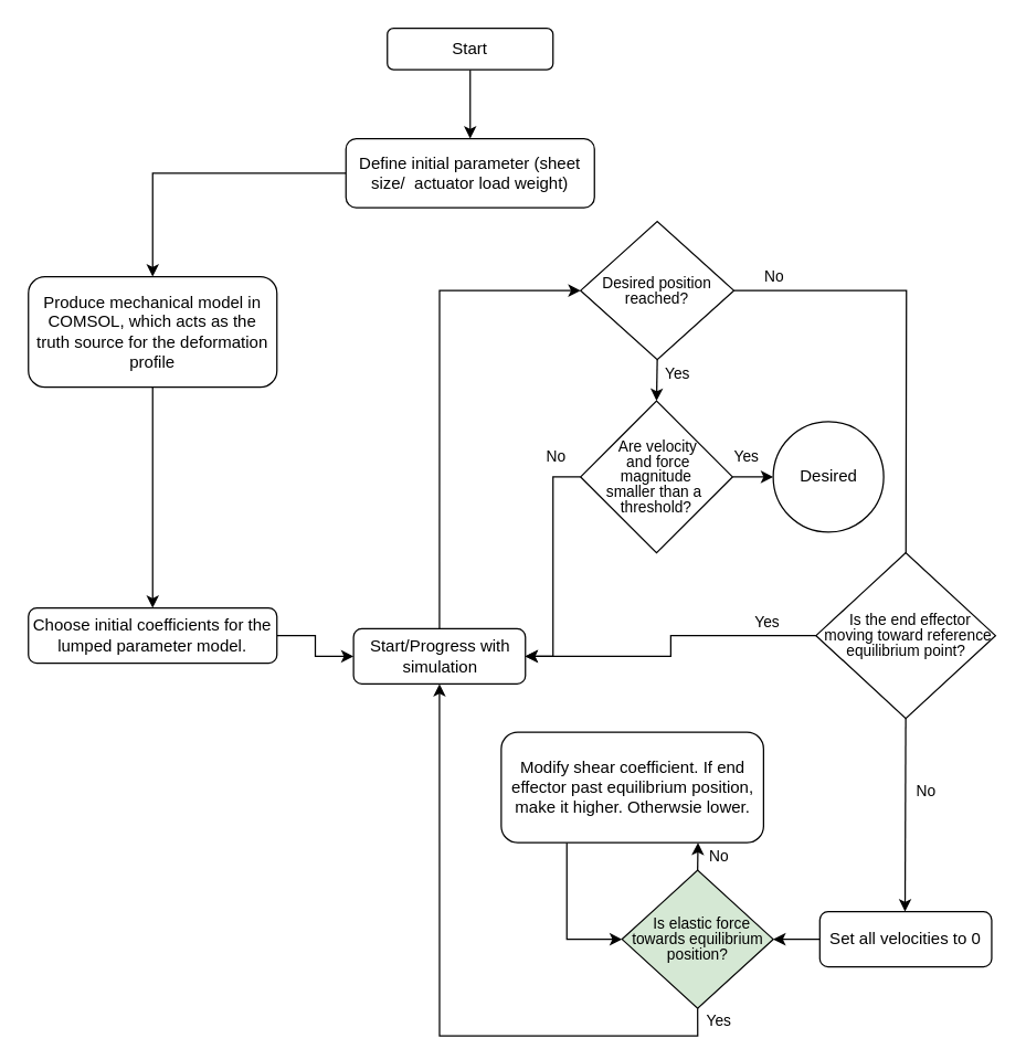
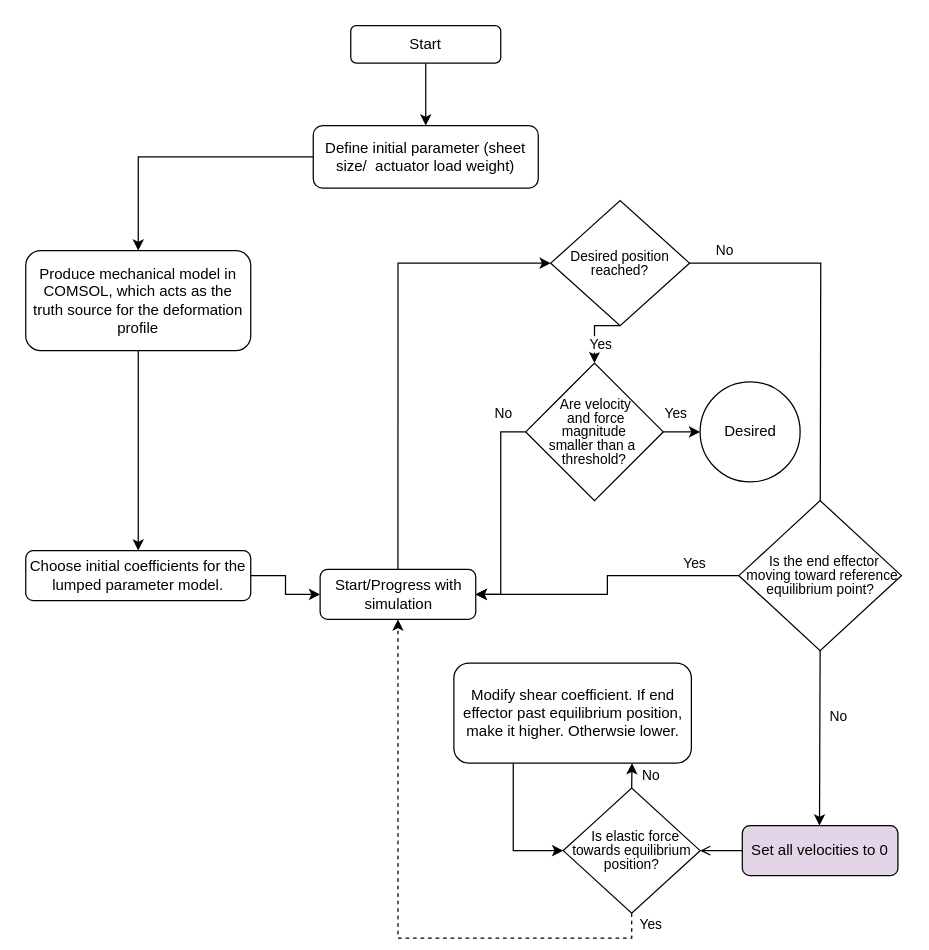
  <mxCell id="0" />
  <mxCell id="1" parent="0" />
  <mxCell id="2" style="edgeStyle=orthogonalEdgeStyle;rounded=0;orthogonalLoop=1;jettySize=auto;html=1;exitX=0.5;exitY=1;exitDx=0;exitDy=0;entryX=0.5;entryY=0;entryDx=0;entryDy=0;" edge="1" parent="1" source="3" target="5"><mxGeometry relative="1" as="geometry"><mxPoint x="360" y="90" as="targetPoint" /><Array as="points"><mxPoint x="340" y="90" /></Array></mxGeometry></mxCell>
  <mxCell id="3" value="Start" style="rounded=1;whiteSpace=wrap;html=1;fontSize=12;glass=0;strokeWidth=1;shadow=0;" parent="1" vertex="1"><mxGeometry x="280" y="20" width="120" height="30" as="geometry" /></mxCell>
  <mxCell id="4" style="edgeStyle=orthogonalEdgeStyle;rounded=0;orthogonalLoop=1;jettySize=auto;html=1;exitX=0;exitY=0.5;exitDx=0;exitDy=0;" edge="1" parent="1" source="5" target="7"><mxGeometry relative="1" as="geometry" /></mxCell>
  <mxCell id="5" value="Define initial parameter (sheet size/&amp;nbsp; actuator load weight)" style="rounded=1;whiteSpace=wrap;html=1;fontSize=12;glass=0;strokeWidth=1;shadow=0;" vertex="1" parent="1"><mxGeometry x="250" y="100" width="180" height="50" as="geometry" /></mxCell>
  <mxCell id="6" style="edgeStyle=orthogonalEdgeStyle;rounded=0;orthogonalLoop=1;jettySize=auto;html=1;exitX=0.5;exitY=1;exitDx=0;exitDy=0;" edge="1" parent="1" source="7" target="10"><mxGeometry relative="1" as="geometry" /></mxCell>
  <mxCell id="7" value="Produce mechanical model in COMSOL, which acts as the truth source for the deformation profile" style="rounded=1;whiteSpace=wrap;html=1;fontSize=12;glass=0;strokeWidth=1;shadow=0;" vertex="1" parent="1"><mxGeometry x="20" y="200" width="180" height="80" as="geometry" /></mxCell>
  <mxCell id="8" value="Desired" style="ellipse;whiteSpace=wrap;html=1;aspect=fixed;strokeWidth=1;fillColor=#ffffff;" vertex="1" parent="1"><mxGeometry x="559.5" y="305" width="80" height="80" as="geometry" /></mxCell>
  <mxCell id="9" style="edgeStyle=orthogonalEdgeStyle;rounded=0;orthogonalLoop=1;jettySize=auto;html=1;exitX=1;exitY=0.5;exitDx=0;exitDy=0;entryX=0;entryY=0.5;entryDx=0;entryDy=0;" edge="1" parent="1" source="10" target="23"><mxGeometry relative="1" as="geometry"><mxPoint x="460" y="240" as="targetPoint" /></mxGeometry></mxCell>
  <mxCell id="10" value="Choose initial coefficients for the lumped parameter model." style="rounded=1;whiteSpace=wrap;html=1;fontSize=12;glass=0;strokeWidth=1;shadow=0;" vertex="1" parent="1"><mxGeometry x="20" y="440" width="180" height="40" as="geometry" /></mxCell>
- <mxCell id="11" value="Yes" style="edgeStyle=orthogonalEdgeStyle;rounded=0;orthogonalLoop=1;jettySize=auto;html=1;exitX=0.5;exitY=1;exitDx=0;exitDy=0;entryX=0.5;entryY=1;entryDx=0;entryDy=0;" edge="1" parent="1" source="13" target="23"><mxGeometry x="-0.961" y="15" relative="1" as="geometry"><mxPoint x="340" y="680" as="targetPoint" /><mxPoint as="offset" /></mxGeometry></mxCell>
+ <mxCell id="11" value="Yes" style="edgeStyle=orthogonalEdgeStyle;rounded=0;orthogonalLoop=1;jettySize=auto;html=1;exitX=0.5;exitY=1;exitDx=0;exitDy=0;entryX=0.5;entryY=1;entryDx=0;entryDy=0;dashed=1;" edge="1" parent="1" source="13" target="23"><mxGeometry x="-0.961" y="15" relative="1" as="geometry"><mxPoint x="340" y="680" as="targetPoint" /><mxPoint as="offset" /></mxGeometry></mxCell>
  <mxCell id="12" value="No" style="edgeStyle=orthogonalEdgeStyle;rounded=0;orthogonalLoop=1;jettySize=auto;html=1;exitX=0.5;exitY=0;exitDx=0;exitDy=0;entryX=0.75;entryY=1;entryDx=0;entryDy=0;" edge="1" parent="1" source="13" target="25"><mxGeometry x="0.003" y="-15" relative="1" as="geometry"><mxPoint as="offset" /></mxGeometry></mxCell>
- <mxCell id="13" value="&lt;p style=&quot;line-height: 100% ; font-size: 11px&quot;&gt;&amp;nbsp; &amp;nbsp;Is e&lt;span&gt;lastic force&amp;nbsp; &amp;nbsp;towards equilibrium&amp;nbsp; position?&lt;/span&gt;&lt;/p&gt;" style="rhombus;whiteSpace=wrap;html=1;strokeWidth=1;fillColor=#d5e8d4;rounded=1;shadow=0;glass=0;arcSize=0;" vertex="1" parent="1"><mxGeometry x="450" y="630" width="109.5" height="100" as="geometry" /></mxCell>
+ <mxCell id="13" value="&lt;p style=&quot;line-height: 100% ; font-size: 11px&quot;&gt;&amp;nbsp; &amp;nbsp;Is e&lt;span&gt;lastic force&amp;nbsp; &amp;nbsp;towards equilibrium&amp;nbsp; position?&lt;/span&gt;&lt;/p&gt;" style="rhombus;whiteSpace=wrap;html=1;strokeWidth=1;fillColor=#ffffff;rounded=1;shadow=0;glass=0;arcSize=0;" vertex="1" parent="1"><mxGeometry x="450" y="630" width="109.5" height="100" as="geometry" /></mxCell>
  <mxCell id="14" value="No" style="edgeStyle=orthogonalEdgeStyle;rounded=0;orthogonalLoop=1;jettySize=auto;html=1;" edge="1" parent="1" source="16"><mxGeometry x="-0.845" y="10" relative="1" as="geometry"><mxPoint x="655.5" y="460" as="targetPoint" /><mxPoint as="offset" /></mxGeometry></mxCell>
  <mxCell id="15" value="Yes" style="edgeStyle=orthogonalEdgeStyle;rounded=0;orthogonalLoop=1;jettySize=auto;html=1;exitX=0.5;exitY=1;exitDx=0;exitDy=0;entryX=0.5;entryY=0;entryDx=0;entryDy=0;" edge="1" parent="1" source="16" target="28"><mxGeometry x="-0.35" y="15" relative="1" as="geometry"><mxPoint as="offset" /></mxGeometry></mxCell>
- <mxCell id="16" value="&lt;p style=&quot;line-height: 100% ; font-size: 11px&quot;&gt;Desired position reached?&lt;/p&gt;" style="rhombus;whiteSpace=wrap;html=1;strokeWidth=1;fillColor=#ffffff;rounded=1;shadow=0;glass=0;arcSize=0;" vertex="1" parent="1"><mxGeometry x="420" y="160" width="111" height="100" as="geometry" /></mxCell>
+ <mxCell id="16" value="&lt;p style=&quot;line-height: 100% ; font-size: 11px&quot;&gt;Desired position reached?&lt;/p&gt;" style="rhombus;whiteSpace=wrap;html=1;strokeWidth=1;fillColor=#ffffff;rounded=1;shadow=0;glass=0;arcSize=0;" vertex="1" parent="1"><mxGeometry x="440" y="160" width="111" height="100" as="geometry" /></mxCell>
  <mxCell id="17" value="Yes" style="edgeStyle=orthogonalEdgeStyle;rounded=0;orthogonalLoop=1;jettySize=auto;html=1;exitX=0;exitY=0.5;exitDx=0;exitDy=0;entryX=1;entryY=0.5;entryDx=0;entryDy=0;" edge="1" parent="1" source="18" target="23"><mxGeometry x="-0.68" y="-10" relative="1" as="geometry"><mxPoint as="offset" /></mxGeometry></mxCell>
  <mxCell id="18" value="&lt;p style=&quot;line-height: 100% ; font-size: 11px&quot;&gt;&lt;font style=&quot;font-size: 11px&quot;&gt;&amp;nbsp; &amp;nbsp; &amp;nbsp;Is the end effector&amp;nbsp; &amp;nbsp; &lt;/font&gt;&lt;span&gt;&amp;nbsp;moving toward reference equilibrium point?&lt;/span&gt;&lt;/p&gt;" style="rhombus;whiteSpace=wrap;html=1;strokeWidth=1;fillColor=#ffffff;rounded=1;shadow=0;glass=0;arcSize=0;" vertex="1" parent="1"><mxGeometry x="590.5" y="400" width="130" height="120" as="geometry" /></mxCell>
  <mxCell id="19" value="No" style="edgeStyle=orthogonalEdgeStyle;rounded=0;orthogonalLoop=1;jettySize=auto;html=1;exitX=0.5;exitY=1;exitDx=0;exitDy=0;" edge="1" parent="1" source="18"><mxGeometry x="-0.25" y="15" relative="1" as="geometry"><mxPoint x="655" y="660" as="targetPoint" /><mxPoint x="655" y="580" as="sourcePoint" /><mxPoint as="offset" /></mxGeometry></mxCell>
- <mxCell id="20" style="edgeStyle=orthogonalEdgeStyle;rounded=0;orthogonalLoop=1;jettySize=auto;html=1;exitX=0;exitY=0.5;exitDx=0;exitDy=0;" edge="1" parent="1" source="21" target="13"><mxGeometry relative="1" as="geometry" /></mxCell>
- <mxCell id="21" value="Set all velocities to 0" style="rounded=1;whiteSpace=wrap;html=1;fontSize=12;glass=0;strokeWidth=1;shadow=0;container=1;" vertex="1" parent="1"><mxGeometry x="593.25" y="660" width="124.5" height="40" as="geometry"><mxRectangle x="643.25" y="640" width="140" height="20" as="alternateBounds" /></mxGeometry></mxCell>
+ <mxCell id="20" style="edgeStyle=orthogonalEdgeStyle;rounded=0;orthogonalLoop=1;jettySize=auto;html=1;exitX=0;exitY=0.5;exitDx=0;exitDy=0;endArrow=open;" edge="1" parent="1" source="21" target="13"><mxGeometry relative="1" as="geometry" /></mxCell>
+ <mxCell id="21" value="Set all velocities to 0" style="rounded=1;whiteSpace=wrap;html=1;fontSize=12;glass=0;strokeWidth=1;shadow=0;container=1;fillColor=#e1d5e7;" vertex="1" parent="1"><mxGeometry x="593.25" y="660" width="124.5" height="40" as="geometry"><mxRectangle x="643.25" y="640" width="140" height="20" as="alternateBounds" /></mxGeometry></mxCell>
  <mxCell id="22" style="edgeStyle=orthogonalEdgeStyle;rounded=0;orthogonalLoop=1;jettySize=auto;html=1;exitX=0.5;exitY=0;exitDx=0;exitDy=0;entryX=0;entryY=0.5;entryDx=0;entryDy=0;" edge="1" parent="1" source="23" target="16"><mxGeometry relative="1" as="geometry" /></mxCell>
  <mxCell id="23" value="Start/Progress with simulation" style="rounded=1;whiteSpace=wrap;html=1;fontSize=12;glass=0;strokeWidth=1;shadow=0;" vertex="1" parent="1"><mxGeometry x="255.5" y="455" width="124.5" height="40" as="geometry" /></mxCell>
  <mxCell id="24" style="edgeStyle=orthogonalEdgeStyle;rounded=0;orthogonalLoop=1;jettySize=auto;html=1;exitX=0.25;exitY=1;exitDx=0;exitDy=0;entryX=0;entryY=0.5;entryDx=0;entryDy=0;" edge="1" parent="1" source="25" target="13"><mxGeometry relative="1" as="geometry" /></mxCell>
  <mxCell id="25" value="Modify shear coefficient. If end effector past equilibrium position, make it higher. Otherwsie lower." style="rounded=1;whiteSpace=wrap;html=1;fontSize=12;glass=0;strokeWidth=1;shadow=0;" vertex="1" parent="1"><mxGeometry x="362.5" y="530" width="190" height="80" as="geometry" /></mxCell>
  <mxCell id="26" value="Yes" style="edgeStyle=orthogonalEdgeStyle;rounded=0;orthogonalLoop=1;jettySize=auto;html=1;exitX=1;exitY=0.5;exitDx=0;exitDy=0;entryX=0;entryY=0.5;entryDx=0;entryDy=0;" edge="1" parent="1" source="28" target="8"><mxGeometry x="-0.322" y="15" relative="1" as="geometry"><mxPoint as="offset" /></mxGeometry></mxCell>
  <mxCell id="27" value="No" style="edgeStyle=orthogonalEdgeStyle;rounded=0;orthogonalLoop=1;jettySize=auto;html=1;exitX=0;exitY=0.5;exitDx=0;exitDy=0;entryX=1;entryY=0.5;entryDx=0;entryDy=0;" edge="1" parent="1" source="28" target="23"><mxGeometry x="-0.79" y="-15" relative="1" as="geometry"><mxPoint as="offset" /></mxGeometry></mxCell>
  <mxCell id="28" value="&lt;p style=&quot;line-height: 100% ; font-size: 11px&quot;&gt;&amp;nbsp; &amp;nbsp; &amp;nbsp; &amp;nbsp; Are velocity&amp;nbsp; &amp;nbsp; &amp;nbsp; &amp;nbsp; &amp;nbsp; &amp;nbsp; &amp;nbsp; &amp;nbsp; &amp;nbsp; and force&amp;nbsp; &amp;nbsp; &amp;nbsp; &amp;nbsp; &amp;nbsp; &amp;nbsp; &amp;nbsp; &amp;nbsp; &amp;nbsp; &amp;nbsp;magnitude&amp;nbsp; &amp;nbsp; &amp;nbsp; &amp;nbsp; &amp;nbsp; &amp;nbsp; &amp;nbsp; smaller than a&amp;nbsp; &amp;nbsp; &amp;nbsp; threshold?&lt;/p&gt;" style="rhombus;whiteSpace=wrap;html=1;strokeWidth=1;fillColor=#ffffff;rounded=1;shadow=0;glass=0;arcSize=0;" vertex="1" parent="1"><mxGeometry x="420" y="290" width="110" height="110" as="geometry" /></mxCell>
